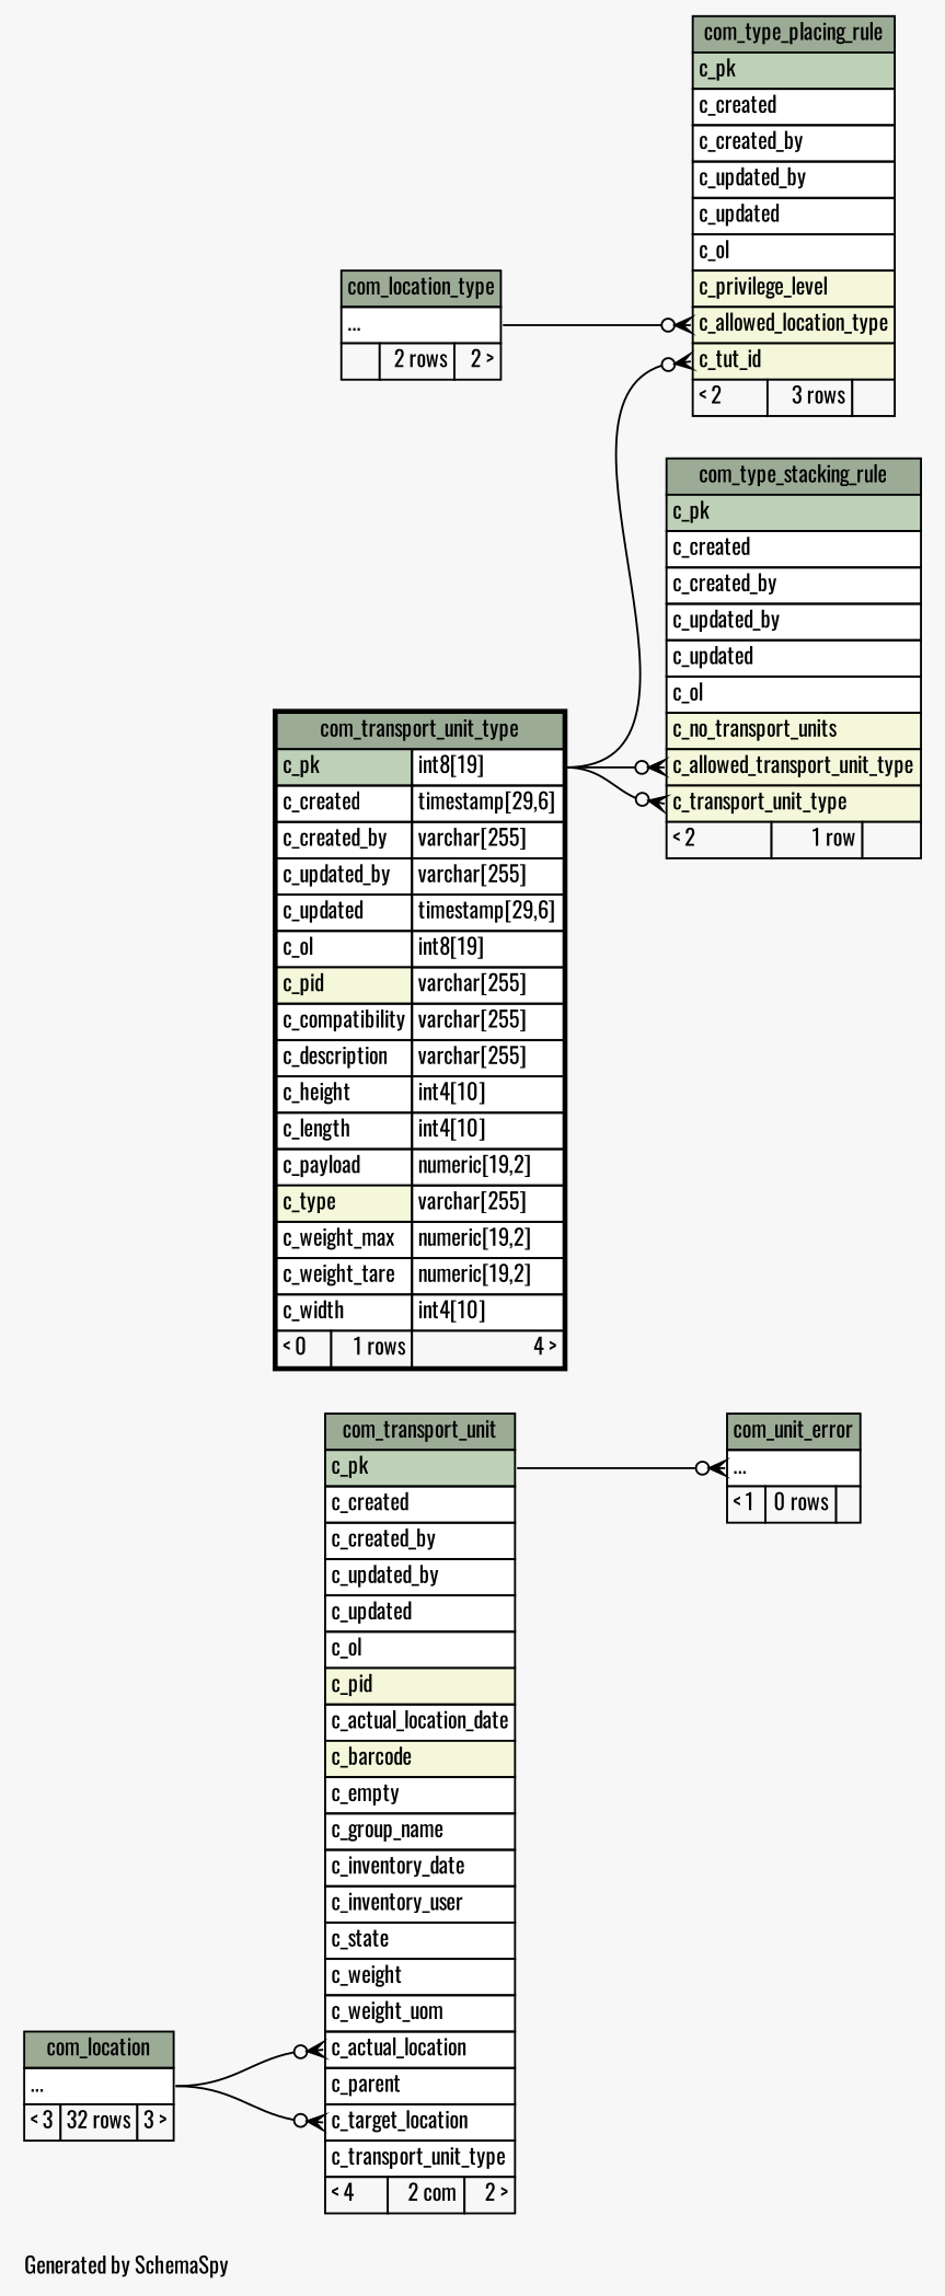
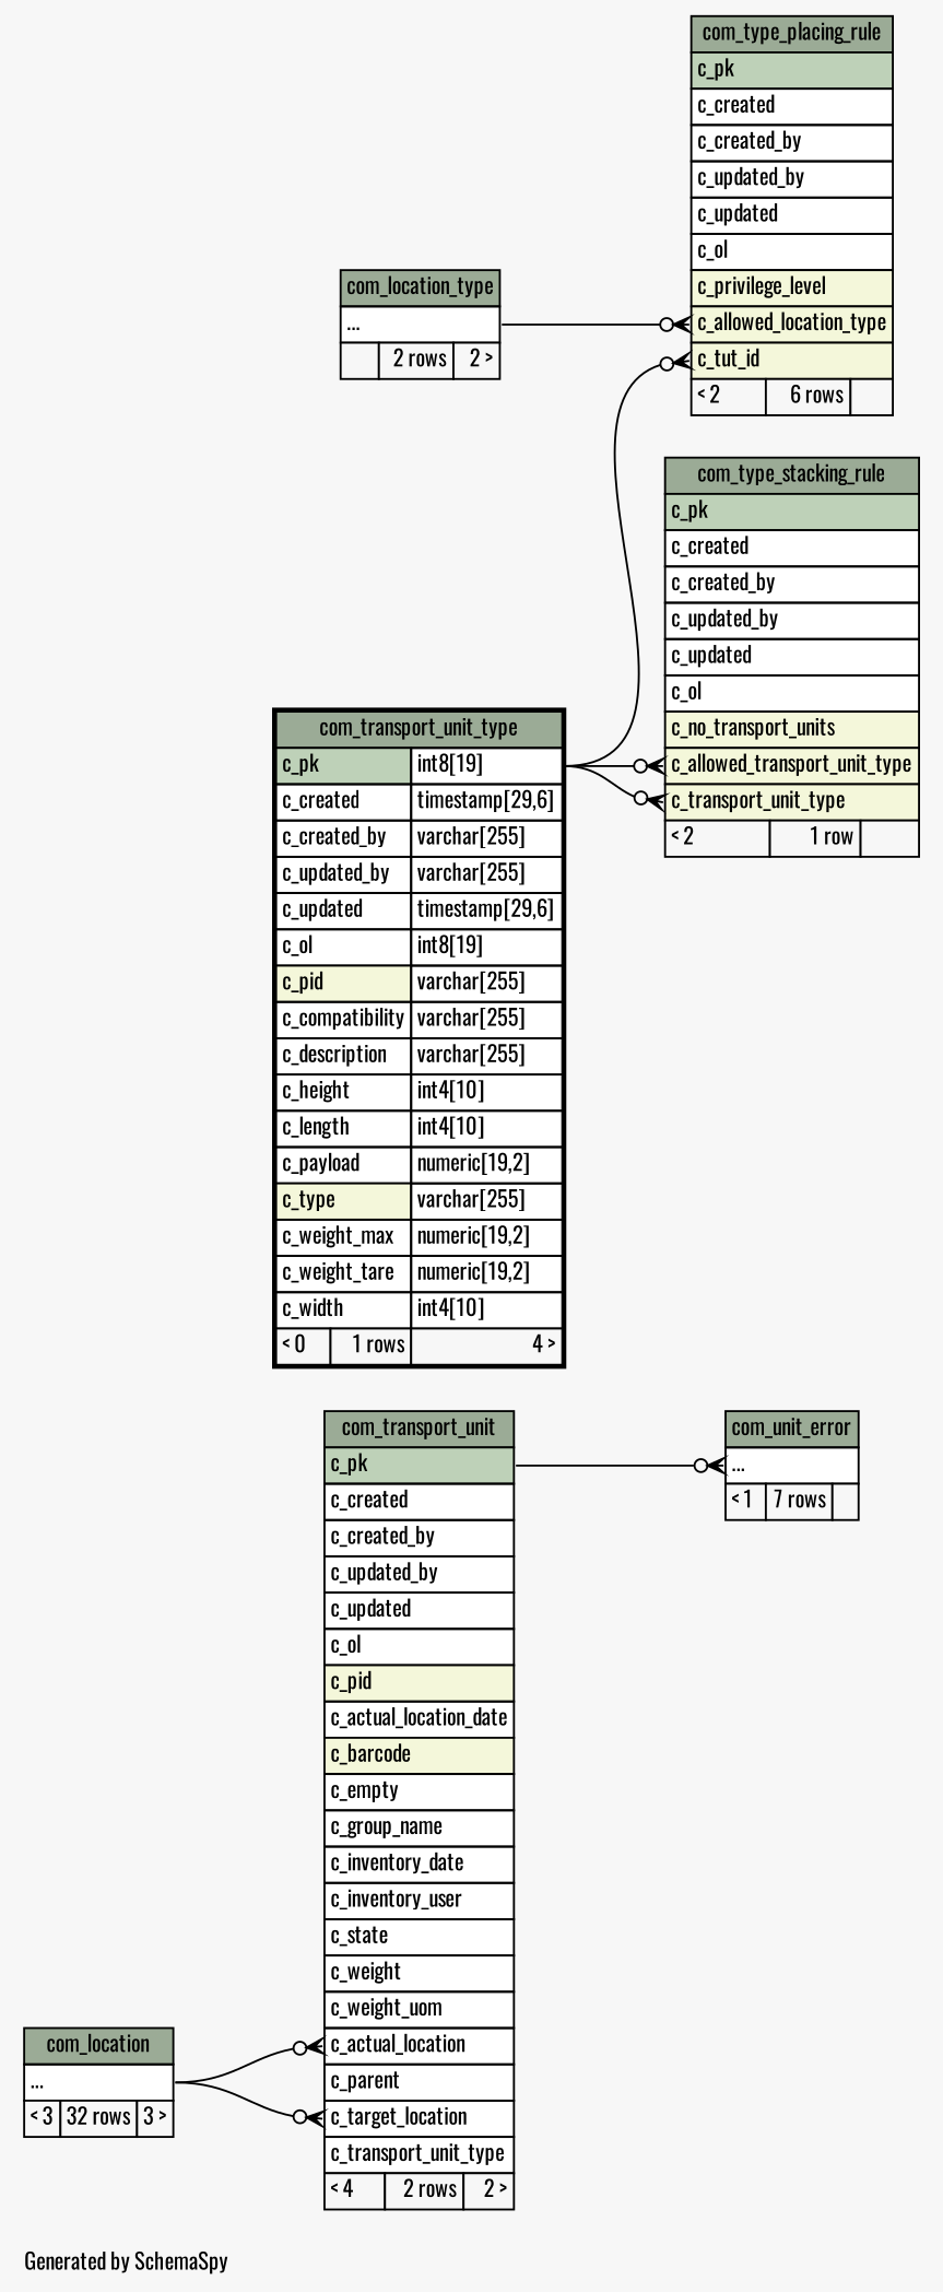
  digraph {
    bgcolor="#f7f7f7"
    fontname=Oswald
    fontsize=11
    label="\nGenerated by SchemaSpy"
    labeljust=l
    nodesep=0.18
    rankdir=RL
    ranksep=0.46
    node [fontname=Oswald fontsize=11 shape=plaintext]
    edge [arrowhead=none arrowsize=0.8 arrowtail=crowodot dir=back fontname=Oswald headport="elipses:e"]
    n1 [label=<     <TABLE BORDER="0" CELLBORDER="1" CELLSPACING="0" BGCOLOR="#ffffff">       <TR><TD COLSPAN="3" BGCOLOR="#9bab96" ALIGN="CENTER">com_location</TD></TR>       <TR><TD PORT="elipses" COLSPAN="3" ALIGN="LEFT">...</TD></TR>       <TR><TD ALIGN="LEFT" BGCOLOR="#f7f7f7">&lt; 3</TD><TD ALIGN="RIGHT" BGCOLOR="#f7f7f7">32 rows</TD><TD ALIGN="RIGHT" BGCOLOR="#f7f7f7">3 &gt;</TD></TR>     </TABLE>>]
    n2 [label=<     <TABLE BORDER="0" CELLBORDER="1" CELLSPACING="0" BGCOLOR="#ffffff">       <TR><TD COLSPAN="3" BGCOLOR="#9bab96" ALIGN="CENTER">com_location_type</TD></TR>       <TR><TD PORT="elipses" COLSPAN="3" ALIGN="LEFT">...</TD></TR>       <TR><TD ALIGN="LEFT" BGCOLOR="#f7f7f7">  </TD><TD ALIGN="RIGHT" BGCOLOR="#f7f7f7">2 rows</TD><TD ALIGN="RIGHT" BGCOLOR="#f7f7f7">2 &gt;</TD></TR>     </TABLE>>]
-   n3 [label=<     <TABLE BORDER="0" CELLBORDER="1" CELLSPACING="0" BGCOLOR="#ffffff">       <TR><TD COLSPAN="3" BGCOLOR="#9bab96" ALIGN="CENTER">com_transport_unit</TD></TR>       <TR><TD PORT="c_pk" COLSPAN="3" BGCOLOR="#bed1b8" ALIGN="LEFT">c_pk</TD></TR>       <TR><TD PORT="c_created" COLSPAN="3" ALIGN="LEFT">c_created</TD></TR>       <TR><TD PORT="c_created_by" COLSPAN="3" ALIGN="LEFT">c_created_by</TD></TR>       <TR><TD PORT="c_updated_by" COLSPAN="3" ALIGN="LEFT">c_updated_by</TD></TR>       <TR><TD PORT="c_updated" COLSPAN="3" ALIGN="LEFT">c_updated</TD></TR>       <TR><TD PORT="c_ol" COLSPAN="3" ALIGN="LEFT">c_ol</TD></TR>       <TR><TD PORT="c_pid" COLSPAN="3" BGCOLOR="#f4f7da" ALIGN="LEFT">c_pid</TD></TR>       <TR><TD PORT="c_actual_location_date" COLSPAN="3" ALIGN="LEFT">c_actual_location_date</TD></TR>       <TR><TD PORT="c_barcode" COLSPAN="3" BGCOLOR="#f4f7da" ALIGN="LEFT">c_barcode</TD></TR>       <TR><TD PORT="c_empty" COLSPAN="3" ALIGN="LEFT">c_empty</TD></TR>       <TR><TD PORT="c_group_name" COLSPAN="3" ALIGN="LEFT">c_group_name</TD></TR>       <TR><TD PORT="c_inventory_date" COLSPAN="3" ALIGN="LEFT">c_inventory_date</TD></TR>       <TR><TD PORT="c_inventory_user" COLSPAN="3" ALIGN="LEFT">c_inventory_user</TD></TR>       <TR><TD PORT="c_state" COLSPAN="3" ALIGN="LEFT">c_state</TD></TR>       <TR><TD PORT="c_weight" COLSPAN="3" ALIGN="LEFT">c_weight</TD></TR>       <TR><TD PORT="c_weight_uom" COLSPAN="3" ALIGN="LEFT">c_weight_uom</TD></TR>       <TR><TD PORT="c_actual_location" COLSPAN="3" ALIGN="LEFT">c_actual_location</TD></TR>       <TR><TD PORT="c_parent" COLSPAN="3" ALIGN="LEFT">c_parent</TD></TR>       <TR><TD PORT="c_target_location" COLSPAN="3" ALIGN="LEFT">c_target_location</TD></TR>       <TR><TD PORT="c_transport_unit_type" COLSPAN="3" ALIGN="LEFT">c_transport_unit_type</TD></TR>       <TR><TD ALIGN="LEFT" BGCOLOR="#f7f7f7">&lt; 4</TD><TD ALIGN="RIGHT" BGCOLOR="#f7f7f7">2 com</TD><TD ALIGN="RIGHT" BGCOLOR="#f7f7f7">2 &gt;</TD></TR>     </TABLE>>]
+   n3 [label=<     <TABLE BORDER="0" CELLBORDER="1" CELLSPACING="0" BGCOLOR="#ffffff">       <TR><TD COLSPAN="3" BGCOLOR="#9bab96" ALIGN="CENTER">com_transport_unit</TD></TR>       <TR><TD PORT="c_pk" COLSPAN="3" BGCOLOR="#bed1b8" ALIGN="LEFT">c_pk</TD></TR>       <TR><TD PORT="c_created" COLSPAN="3" ALIGN="LEFT">c_created</TD></TR>       <TR><TD PORT="c_created_by" COLSPAN="3" ALIGN="LEFT">c_created_by</TD></TR>       <TR><TD PORT="c_updated_by" COLSPAN="3" ALIGN="LEFT">c_updated_by</TD></TR>       <TR><TD PORT="c_updated" COLSPAN="3" ALIGN="LEFT">c_updated</TD></TR>       <TR><TD PORT="c_ol" COLSPAN="3" ALIGN="LEFT">c_ol</TD></TR>       <TR><TD PORT="c_pid" COLSPAN="3" BGCOLOR="#f4f7da" ALIGN="LEFT">c_pid</TD></TR>       <TR><TD PORT="c_actual_location_date" COLSPAN="3" ALIGN="LEFT">c_actual_location_date</TD></TR>       <TR><TD PORT="c_barcode" COLSPAN="3" BGCOLOR="#f4f7da" ALIGN="LEFT">c_barcode</TD></TR>       <TR><TD PORT="c_empty" COLSPAN="3" ALIGN="LEFT">c_empty</TD></TR>       <TR><TD PORT="c_group_name" COLSPAN="3" ALIGN="LEFT">c_group_name</TD></TR>       <TR><TD PORT="c_inventory_date" COLSPAN="3" ALIGN="LEFT">c_inventory_date</TD></TR>       <TR><TD PORT="c_inventory_user" COLSPAN="3" ALIGN="LEFT">c_inventory_user</TD></TR>       <TR><TD PORT="c_state" COLSPAN="3" ALIGN="LEFT">c_state</TD></TR>       <TR><TD PORT="c_weight" COLSPAN="3" ALIGN="LEFT">c_weight</TD></TR>       <TR><TD PORT="c_weight_uom" COLSPAN="3" ALIGN="LEFT">c_weight_uom</TD></TR>       <TR><TD PORT="c_actual_location" COLSPAN="3" ALIGN="LEFT">c_actual_location</TD></TR>       <TR><TD PORT="c_parent" COLSPAN="3" ALIGN="LEFT">c_parent</TD></TR>       <TR><TD PORT="c_target_location" COLSPAN="3" ALIGN="LEFT">c_target_location</TD></TR>       <TR><TD PORT="c_transport_unit_type" COLSPAN="3" ALIGN="LEFT">c_transport_unit_type</TD></TR>       <TR><TD ALIGN="LEFT" BGCOLOR="#f7f7f7">&lt; 4</TD><TD ALIGN="RIGHT" BGCOLOR="#f7f7f7">2 rows</TD><TD ALIGN="RIGHT" BGCOLOR="#f7f7f7">2 &gt;</TD></TR>     </TABLE>>]
    n4 [label=<     <TABLE BORDER="2" CELLBORDER="1" CELLSPACING="0" BGCOLOR="#ffffff">       <TR><TD COLSPAN="3" BGCOLOR="#9bab96" ALIGN="CENTER">com_transport_unit_type</TD></TR>       <TR><TD PORT="c_pk" COLSPAN="2" BGCOLOR="#bed1b8" ALIGN="LEFT">c_pk</TD><TD PORT="c_pk.type" ALIGN="LEFT">int8[19]</TD></TR>       <TR><TD PORT="c_created" COLSPAN="2" ALIGN="LEFT">c_created</TD><TD PORT="c_created.type" ALIGN="LEFT">timestamp[29,6]</TD></TR>       <TR><TD PORT="c_created_by" COLSPAN="2" ALIGN="LEFT">c_created_by</TD><TD PORT="c_created_by.type" ALIGN="LEFT">varchar[255]</TD></TR>       <TR><TD PORT="c_updated_by" COLSPAN="2" ALIGN="LEFT">c_updated_by</TD><TD PORT="c_updated_by.type" ALIGN="LEFT">varchar[255]</TD></TR>       <TR><TD PORT="c_updated" COLSPAN="2" ALIGN="LEFT">c_updated</TD><TD PORT="c_updated.type" ALIGN="LEFT">timestamp[29,6]</TD></TR>       <TR><TD PORT="c_ol" COLSPAN="2" ALIGN="LEFT">c_ol</TD><TD PORT="c_ol.type" ALIGN="LEFT">int8[19]</TD></TR>       <TR><TD PORT="c_pid" COLSPAN="2" BGCOLOR="#f4f7da" ALIGN="LEFT">c_pid</TD><TD PORT="c_pid.type" ALIGN="LEFT">varchar[255]</TD></TR>       <TR><TD PORT="c_compatibility" COLSPAN="2" ALIGN="LEFT">c_compatibility</TD><TD PORT="c_compatibility.type" ALIGN="LEFT">varchar[255]</TD></TR>       <TR><TD PORT="c_description" COLSPAN="2" ALIGN="LEFT">c_description</TD><TD PORT="c_description.type" ALIGN="LEFT">varchar[255]</TD></TR>       <TR><TD PORT="c_height" COLSPAN="2" ALIGN="LEFT">c_height</TD><TD PORT="c_height.type" ALIGN="LEFT">int4[10]</TD></TR>       <TR><TD PORT="c_length" COLSPAN="2" ALIGN="LEFT">c_length</TD><TD PORT="c_length.type" ALIGN="LEFT">int4[10]</TD></TR>       <TR><TD PORT="c_payload" COLSPAN="2" ALIGN="LEFT">c_payload</TD><TD PORT="c_payload.type" ALIGN="LEFT">numeric[19,2]</TD></TR>       <TR><TD PORT="c_type" COLSPAN="2" BGCOLOR="#f4f7da" ALIGN="LEFT">c_type</TD><TD PORT="c_type.type" ALIGN="LEFT">varchar[255]</TD></TR>       <TR><TD PORT="c_weight_max" COLSPAN="2" ALIGN="LEFT">c_weight_max</TD><TD PORT="c_weight_max.type" ALIGN="LEFT">numeric[19,2]</TD></TR>       <TR><TD PORT="c_weight_tare" COLSPAN="2" ALIGN="LEFT">c_weight_tare</TD><TD PORT="c_weight_tare.type" ALIGN="LEFT">numeric[19,2]</TD></TR>       <TR><TD PORT="c_width" COLSPAN="2" ALIGN="LEFT">c_width</TD><TD PORT="c_width.type" ALIGN="LEFT">int4[10]</TD></TR>       <TR><TD ALIGN="LEFT" BGCOLOR="#f7f7f7">&lt; 0</TD><TD ALIGN="RIGHT" BGCOLOR="#f7f7f7">1 rows</TD><TD ALIGN="RIGHT" BGCOLOR="#f7f7f7">4 &gt;</TD></TR>     </TABLE>>]
-   n5 [label=<     <TABLE BORDER="0" CELLBORDER="1" CELLSPACING="0" BGCOLOR="#ffffff">       <TR><TD COLSPAN="3" BGCOLOR="#9bab96" ALIGN="CENTER">com_type_placing_rule</TD></TR>       <TR><TD PORT="c_pk" COLSPAN="3" BGCOLOR="#bed1b8" ALIGN="LEFT">c_pk</TD></TR>       <TR><TD PORT="c_created" COLSPAN="3" ALIGN="LEFT">c_created</TD></TR>       <TR><TD PORT="c_created_by" COLSPAN="3" ALIGN="LEFT">c_created_by</TD></TR>       <TR><TD PORT="c_updated_by" COLSPAN="3" ALIGN="LEFT">c_updated_by</TD></TR>       <TR><TD PORT="c_updated" COLSPAN="3" ALIGN="LEFT">c_updated</TD></TR>       <TR><TD PORT="c_ol" COLSPAN="3" ALIGN="LEFT">c_ol</TD></TR>       <TR><TD PORT="c_privilege_level" COLSPAN="3" BGCOLOR="#f4f7da" ALIGN="LEFT">c_privilege_level</TD></TR>       <TR><TD PORT="c_allowed_location_type" COLSPAN="3" BGCOLOR="#f4f7da" ALIGN="LEFT">c_allowed_location_type</TD></TR>       <TR><TD PORT="c_tut_id" COLSPAN="3" BGCOLOR="#f4f7da" ALIGN="LEFT">c_tut_id</TD></TR>       <TR><TD ALIGN="LEFT" BGCOLOR="#f7f7f7">&lt; 2</TD><TD ALIGN="RIGHT" BGCOLOR="#f7f7f7">3 rows</TD><TD ALIGN="RIGHT" BGCOLOR="#f7f7f7">  </TD></TR>     </TABLE>>]
+   n5 [label=<     <TABLE BORDER="0" CELLBORDER="1" CELLSPACING="0" BGCOLOR="#ffffff">       <TR><TD COLSPAN="3" BGCOLOR="#9bab96" ALIGN="CENTER">com_type_placing_rule</TD></TR>       <TR><TD PORT="c_pk" COLSPAN="3" BGCOLOR="#bed1b8" ALIGN="LEFT">c_pk</TD></TR>       <TR><TD PORT="c_created" COLSPAN="3" ALIGN="LEFT">c_created</TD></TR>       <TR><TD PORT="c_created_by" COLSPAN="3" ALIGN="LEFT">c_created_by</TD></TR>       <TR><TD PORT="c_updated_by" COLSPAN="3" ALIGN="LEFT">c_updated_by</TD></TR>       <TR><TD PORT="c_updated" COLSPAN="3" ALIGN="LEFT">c_updated</TD></TR>       <TR><TD PORT="c_ol" COLSPAN="3" ALIGN="LEFT">c_ol</TD></TR>       <TR><TD PORT="c_privilege_level" COLSPAN="3" BGCOLOR="#f4f7da" ALIGN="LEFT">c_privilege_level</TD></TR>       <TR><TD PORT="c_allowed_location_type" COLSPAN="3" BGCOLOR="#f4f7da" ALIGN="LEFT">c_allowed_location_type</TD></TR>       <TR><TD PORT="c_tut_id" COLSPAN="3" BGCOLOR="#f4f7da" ALIGN="LEFT">c_tut_id</TD></TR>       <TR><TD ALIGN="LEFT" BGCOLOR="#f7f7f7">&lt; 2</TD><TD ALIGN="RIGHT" BGCOLOR="#f7f7f7">6 rows</TD><TD ALIGN="RIGHT" BGCOLOR="#f7f7f7">  </TD></TR>     </TABLE>>]
    n6 [label=<     <TABLE BORDER="0" CELLBORDER="1" CELLSPACING="0" BGCOLOR="#ffffff">       <TR><TD COLSPAN="3" BGCOLOR="#9bab96" ALIGN="CENTER">com_type_stacking_rule</TD></TR>       <TR><TD PORT="c_pk" COLSPAN="3" BGCOLOR="#bed1b8" ALIGN="LEFT">c_pk</TD></TR>       <TR><TD PORT="c_created" COLSPAN="3" ALIGN="LEFT">c_created</TD></TR>       <TR><TD PORT="c_created_by" COLSPAN="3" ALIGN="LEFT">c_created_by</TD></TR>       <TR><TD PORT="c_updated_by" COLSPAN="3" ALIGN="LEFT">c_updated_by</TD></TR>       <TR><TD PORT="c_updated" COLSPAN="3" ALIGN="LEFT">c_updated</TD></TR>       <TR><TD PORT="c_ol" COLSPAN="3" ALIGN="LEFT">c_ol</TD></TR>       <TR><TD PORT="c_no_transport_units" COLSPAN="3" BGCOLOR="#f4f7da" ALIGN="LEFT">c_no_transport_units</TD></TR>       <TR><TD PORT="c_allowed_transport_unit_type" COLSPAN="3" BGCOLOR="#f4f7da" ALIGN="LEFT">c_allowed_transport_unit_type</TD></TR>       <TR><TD PORT="c_transport_unit_type" COLSPAN="3" BGCOLOR="#f4f7da" ALIGN="LEFT">c_transport_unit_type</TD></TR>       <TR><TD ALIGN="LEFT" BGCOLOR="#f7f7f7">&lt; 2</TD><TD ALIGN="RIGHT" BGCOLOR="#f7f7f7">1 row</TD><TD ALIGN="RIGHT" BGCOLOR="#f7f7f7">  </TD></TR>     </TABLE>>]
-   n7 [label=<     <TABLE BORDER="0" CELLBORDER="1" CELLSPACING="0" BGCOLOR="#ffffff">       <TR><TD COLSPAN="3" BGCOLOR="#9bab96" ALIGN="CENTER">com_unit_error</TD></TR>       <TR><TD PORT="elipses" COLSPAN="3" ALIGN="LEFT">...</TD></TR>       <TR><TD ALIGN="LEFT" BGCOLOR="#f7f7f7">&lt; 1</TD><TD ALIGN="RIGHT" BGCOLOR="#f7f7f7">0 rows</TD><TD ALIGN="RIGHT" BGCOLOR="#f7f7f7">  </TD></TR>     </TABLE>>]
+   n7 [label=<     <TABLE BORDER="0" CELLBORDER="1" CELLSPACING="0" BGCOLOR="#ffffff">       <TR><TD COLSPAN="3" BGCOLOR="#9bab96" ALIGN="CENTER">com_unit_error</TD></TR>       <TR><TD PORT="elipses" COLSPAN="3" ALIGN="LEFT">...</TD></TR>       <TR><TD ALIGN="LEFT" BGCOLOR="#f7f7f7">&lt; 1</TD><TD ALIGN="RIGHT" BGCOLOR="#f7f7f7">7 rows</TD><TD ALIGN="RIGHT" BGCOLOR="#f7f7f7">  </TD></TR>     </TABLE>>]
    n3 -> n1 [tailport="c_actual_location:w"]
    n3 -> n1 [tailport="c_target_location:w"]
    n5 -> n2 [tailport="c_allowed_location_type:w"]
    n5 -> n4 [headport="c_pk.type:e" tailport="c_tut_id:w"]
    n6 -> n4 [headport="c_pk.type:e" tailport="c_allowed_transport_unit_type:w"]
    n6 -> n4 [headport="c_pk.type:e" tailport="c_transport_unit_type:w"]
    n7 -> n3 [headport="c_pk:e" tailport="elipses:w"]
  }
